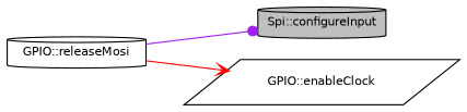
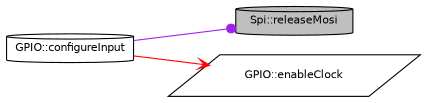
  digraph {
    rankdir=LR
    node [color=black fillcolor=white fontname=Helvetica fontsize=10 shape=cylinder style=filled]
    edge [fontname=Helvetica fontsize=10 labelfontname=Helvetica labelfontsize=10 style=solid]
-   n1 [fillcolor=grey75 fontcolor=black height=0.2 label="Spi::configureInput" width=0.4]
-   n2 [height=0.2 label="GPIO::releaseMosi" width=0.4]
+   n1 [fillcolor=grey75 fontcolor=black height=0.2 label="Spi::releaseMosi" width=0.4]
+   n2 [height=0.2 label="GPIO::configureInput" width=0.4]
    n3 [height=0.2 label="GPIO::enableClock" shape=parallelogram width=0.4]
    n2 -> n1 [arrowhead=dot color=purple]
    n2 -> n3 [arrowhead=vee color=red]
  }
